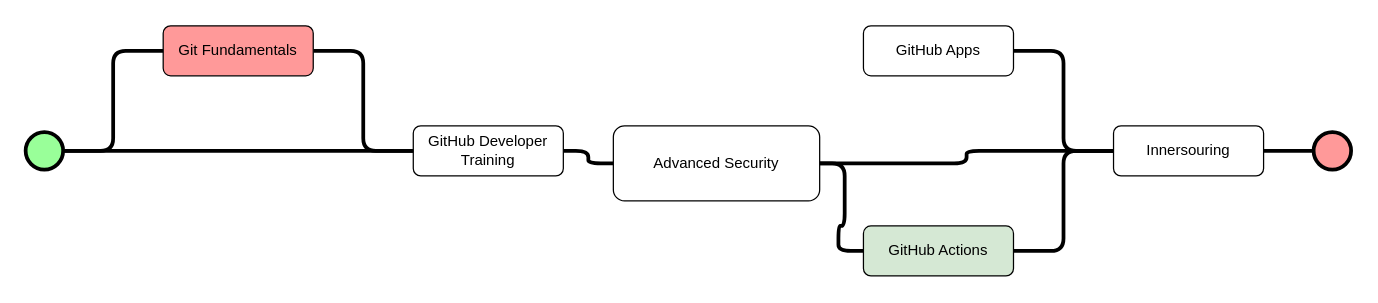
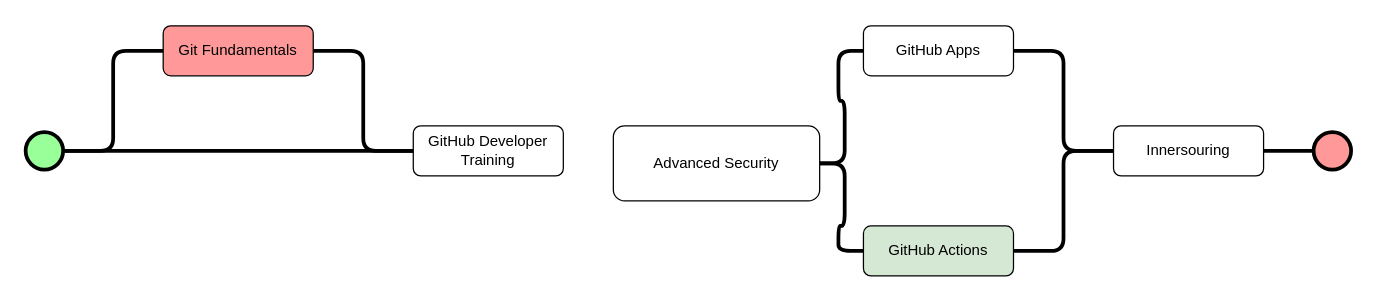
  <mxCell id="0" />
  <mxCell id="1" parent="0" />
  <mxCell id="2" style="edgeStyle=orthogonalEdgeStyle;rounded=1;orthogonalLoop=1;jettySize=auto;html=1;entryX=0;entryY=0.5;entryDx=0;entryDy=0;endArrow=none;endFill=0;strokeWidth=3;" edge="1" parent="1" source="3" target="8"><mxGeometry relative="1" as="geometry" /></mxCell>
  <mxCell id="3" value="Git Fundamentals" style="rounded=1;whiteSpace=wrap;html=1;fillColor=#ff9999;" vertex="1" parent="1"><mxGeometry x="130" y="20" width="120" height="40" as="geometry" /></mxCell>
  <mxCell id="4" style="edgeStyle=orthogonalEdgeStyle;rounded=0;orthogonalLoop=1;jettySize=auto;html=1;exitX=0.5;exitY=1;exitDx=0;exitDy=0;" edge="1" parent="1" source="3" target="3"><mxGeometry relative="1" as="geometry" /></mxCell>
  <mxCell id="5" style="edgeStyle=orthogonalEdgeStyle;rounded=1;orthogonalLoop=1;jettySize=auto;html=1;entryX=0;entryY=0.5;entryDx=0;entryDy=0;endArrow=none;endFill=0;strokeWidth=3;exitX=1;exitY=0.5;exitDx=0;exitDy=0;" edge="1" parent="1" source="17" target="11"><mxGeometry relative="1" as="geometry" /></mxCell>
- <mxCell id="6" style="edgeStyle=orthogonalEdgeStyle;rounded=1;orthogonalLoop=1;jettySize=auto;html=1;endArrow=none;endFill=0;strokeWidth=3;exitX=1;exitY=0.5;exitDx=0;exitDy=0;" edge="1" parent="1" source="17" target="19"><mxGeometry relative="1" as="geometry" /></mxCell>
- <mxCell id="7" value="" style="edgeStyle=orthogonalEdgeStyle;rounded=1;orthogonalLoop=1;jettySize=auto;html=1;endArrow=none;endFill=0;strokeWidth=3;" edge="1" parent="1" source="8" target="17"><mxGeometry relative="1" as="geometry" /></mxCell>
+ <mxCell id="6" style="edgeStyle=orthogonalEdgeStyle;rounded=1;orthogonalLoop=1;jettySize=auto;html=1;entryX=0;entryY=0.5;entryDx=0;entryDy=0;endArrow=none;endFill=0;strokeWidth=3;exitX=1;exitY=0.5;exitDx=0;exitDy=0;" edge="1" parent="1" source="17" target="12"><mxGeometry relative="1" as="geometry" /></mxCell>
  <mxCell id="8" value="GitHub Developer Training" style="rounded=1;whiteSpace=wrap;html=1;" vertex="1" parent="1"><mxGeometry x="330" y="100" width="120" height="40" as="geometry" /></mxCell>
  <mxCell id="9" style="edgeStyle=orthogonalEdgeStyle;rounded=1;orthogonalLoop=1;jettySize=auto;html=1;entryX=0;entryY=0.5;entryDx=0;entryDy=0;endArrow=none;endFill=0;strokeWidth=3;" edge="1" parent="1" source="15" target="8"><mxGeometry relative="1" as="geometry"><mxPoint x="50" y="120" as="sourcePoint" /><mxPoint x="340" y="130" as="targetPoint" /></mxGeometry></mxCell>
  <mxCell id="10" style="edgeStyle=orthogonalEdgeStyle;rounded=1;orthogonalLoop=1;jettySize=auto;html=1;entryX=0;entryY=0.5;entryDx=0;entryDy=0;endArrow=none;endFill=0;strokeWidth=3;exitX=1;exitY=0.5;exitDx=0;exitDy=0;" edge="1" parent="1" source="15" target="3"><mxGeometry relative="1" as="geometry"><mxPoint x="50" y="40" as="sourcePoint" /><mxPoint x="340" y="130" as="targetPoint" /><Array as="points"><mxPoint x="90" y="120" /><mxPoint x="90" y="40" /></Array></mxGeometry></mxCell>
  <mxCell id="11" value="GitHub Actions" style="rounded=1;whiteSpace=wrap;html=1;fillColor=#d5e8d4;" vertex="1" parent="1"><mxGeometry x="690" y="180" width="120" height="40" as="geometry" /></mxCell>
  <mxCell id="12" value="GitHub Apps" style="rounded=1;whiteSpace=wrap;html=1;" vertex="1" parent="1"><mxGeometry x="690" y="20" width="120" height="40" as="geometry" /></mxCell>
  <mxCell id="13" style="edgeStyle=orthogonalEdgeStyle;rounded=1;orthogonalLoop=1;jettySize=auto;html=1;endArrow=none;endFill=0;strokeWidth=3;exitX=1;exitY=0.5;exitDx=0;exitDy=0;entryX=0;entryY=0.5;entryDx=0;entryDy=0;" edge="1" parent="1" source="11" target="19"><mxGeometry relative="1" as="geometry"><mxPoint x="460" y="130" as="sourcePoint" /><mxPoint x="770" y="90" as="targetPoint" /></mxGeometry></mxCell>
  <mxCell id="14" style="edgeStyle=orthogonalEdgeStyle;rounded=1;orthogonalLoop=1;jettySize=auto;html=1;endArrow=none;endFill=0;strokeWidth=3;exitX=1;exitY=0.5;exitDx=0;exitDy=0;entryX=0;entryY=0.5;entryDx=0;entryDy=0;" edge="1" parent="1" source="12" target="19"><mxGeometry relative="1" as="geometry"><mxPoint x="660" y="90" as="sourcePoint" /><mxPoint x="710" y="150" as="targetPoint" /></mxGeometry></mxCell>
  <mxCell id="15" value="" style="ellipse;whiteSpace=wrap;html=1;aspect=fixed;fillColor=#99FF99;strokeWidth=3;" vertex="1" parent="1"><mxGeometry x="20" y="105" width="30" height="30" as="geometry" /></mxCell>
  <mxCell id="16" value="" style="ellipse;whiteSpace=wrap;html=1;aspect=fixed;fillColor=#FF9999;strokeWidth=3;" vertex="1" parent="1"><mxGeometry x="1050" y="105" width="30" height="30" as="geometry" /></mxCell>
  <mxCell id="17" value="Advanced Security" style="rounded=1;whiteSpace=wrap;html=1;" vertex="1" parent="1"><mxGeometry x="490" y="100" width="165" height="60" as="geometry" /></mxCell>
  <mxCell id="18" value="" style="edgeStyle=orthogonalEdgeStyle;rounded=1;orthogonalLoop=1;jettySize=auto;html=1;endArrow=none;endFill=0;strokeWidth=3;" edge="1" parent="1" source="19" target="16"><mxGeometry relative="1" as="geometry" /></mxCell>
  <mxCell id="19" value="Innersouring" style="rounded=1;whiteSpace=wrap;html=1;" vertex="1" parent="1"><mxGeometry x="890" y="100" width="120" height="40" as="geometry" /></mxCell>
